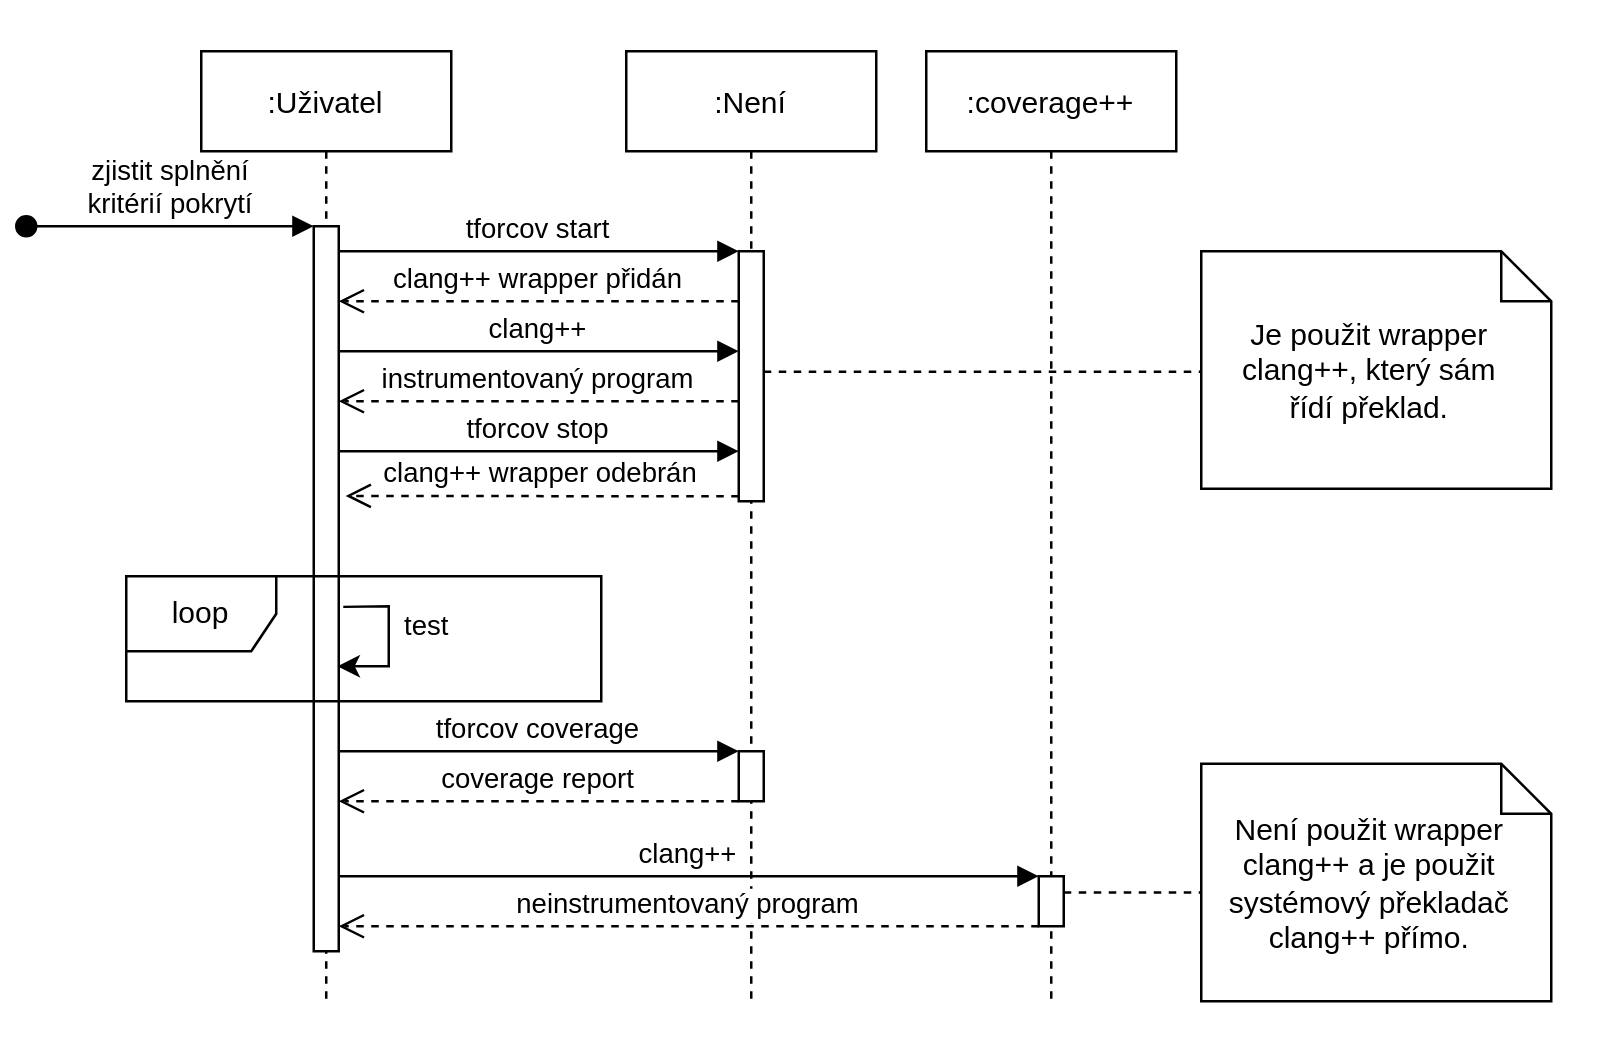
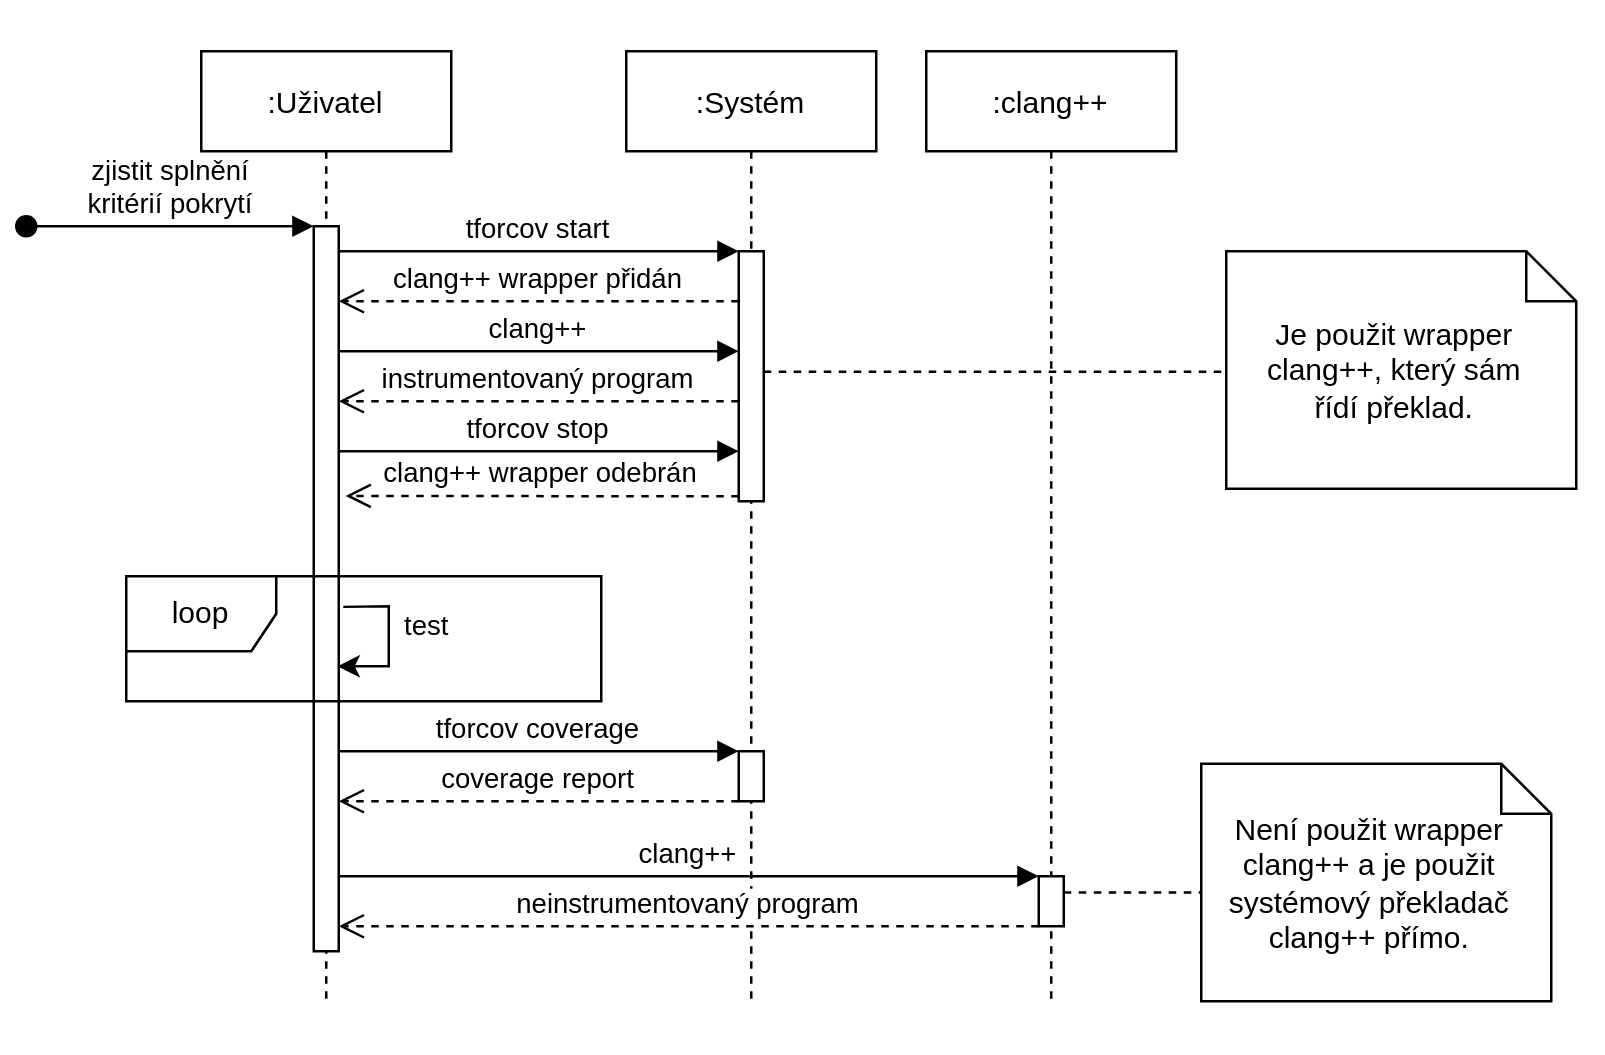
  <mxCell id="0" />
  <mxCell id="1" parent="0" />
  <mxCell id="2" value=":Uživatel" style="shape=umlLifeline;perimeter=lifelinePerimeter;container=1;collapsible=0;recursiveResize=0;rounded=0;shadow=0;strokeWidth=1;" parent="1" vertex="1"><mxGeometry x="50" y="20" width="100" height="380" as="geometry" /></mxCell>
  <mxCell id="3" value="" style="points=[];perimeter=orthogonalPerimeter;rounded=0;shadow=0;strokeWidth=1;" parent="2" vertex="1"><mxGeometry x="45" y="70" width="10" height="290" as="geometry" /></mxCell>
  <mxCell id="4" value="zjistit splnění&#10;kritérií pokrytí" style="verticalAlign=bottom;startArrow=oval;endArrow=block;startSize=8;shadow=0;strokeWidth=1;" parent="2" target="3" edge="1"><mxGeometry relative="1" as="geometry"><mxPoint x="-70" y="70" as="sourcePoint" /></mxGeometry></mxCell>
  <mxCell id="5" value="test" style="endArrow=classic;html=1;rounded=0;entryX=0.943;entryY=0.607;entryDx=0;entryDy=0;entryPerimeter=0;exitX=1.181;exitY=0.525;exitDx=0;exitDy=0;exitPerimeter=0;" edge="1" parent="2" source="3" target="3"><mxGeometry x="-0.165" y="15" width="50" height="50" relative="1" as="geometry"><mxPoint x="56" y="135" as="sourcePoint" /><mxPoint x="120" y="150" as="targetPoint" /><Array as="points"><mxPoint x="75" y="222" /><mxPoint x="75" y="246" /></Array><mxPoint as="offset" /></mxGeometry></mxCell>
- <mxCell id="6" value=":Není" style="shape=umlLifeline;perimeter=lifelinePerimeter;container=1;collapsible=0;recursiveResize=0;rounded=0;shadow=0;strokeWidth=1;" parent="1" vertex="1"><mxGeometry x="220" y="20" width="100" height="380" as="geometry" /></mxCell>
+ <mxCell id="6" value=":Systém" style="shape=umlLifeline;perimeter=lifelinePerimeter;container=1;collapsible=0;recursiveResize=0;rounded=0;shadow=0;strokeWidth=1;" parent="1" vertex="1"><mxGeometry x="220" y="20" width="100" height="380" as="geometry" /></mxCell>
  <mxCell id="7" value="" style="points=[];perimeter=orthogonalPerimeter;rounded=0;shadow=0;strokeWidth=1;" parent="6" vertex="1"><mxGeometry x="45" y="80" width="10" height="100" as="geometry" /></mxCell>
  <mxCell id="8" value="" style="points=[];perimeter=orthogonalPerimeter;rounded=0;shadow=0;strokeWidth=1;" vertex="1" parent="6"><mxGeometry x="45" y="280" width="10" height="20" as="geometry" /></mxCell>
  <mxCell id="9" value="clang++ wrapper přidán" style="verticalAlign=bottom;endArrow=open;dashed=1;endSize=8;shadow=0;strokeWidth=1;" parent="1" source="7" target="3" edge="1"><mxGeometry relative="1" as="geometry"><mxPoint x="205" y="176" as="targetPoint" /><Array as="points"><mxPoint x="240" y="120" /></Array></mxGeometry></mxCell>
  <mxCell id="10" value="tforcov start" style="verticalAlign=bottom;endArrow=block;entryX=0;entryY=0;shadow=0;strokeWidth=1;" parent="1" source="3" target="7" edge="1"><mxGeometry relative="1" as="geometry"><mxPoint x="205" y="100" as="sourcePoint" /><mxPoint as="offset" /></mxGeometry></mxCell>
  <mxCell id="11" value="tforcov coverage" style="verticalAlign=bottom;endArrow=block;shadow=0;strokeWidth=1;" edge="1" parent="1" source="3" target="8"><mxGeometry relative="1" as="geometry"><mxPoint x="105" y="230" as="sourcePoint" /><mxPoint x="220" y="240" as="targetPoint" /><mxPoint as="offset" /><Array as="points"><mxPoint x="240" y="300" /></Array></mxGeometry></mxCell>
  <mxCell id="12" value="coverage report" style="verticalAlign=bottom;endArrow=open;dashed=1;endSize=8;shadow=0;strokeWidth=1;" edge="1" parent="1" source="8" target="3"><mxGeometry relative="1" as="geometry"><mxPoint x="100" y="250" as="targetPoint" /><mxPoint x="220" y="270" as="sourcePoint" /><Array as="points"><mxPoint x="235" y="320" /></Array></mxGeometry></mxCell>
  <mxCell id="13" value="tforcov stop" style="verticalAlign=bottom;endArrow=block;shadow=0;strokeWidth=1;" edge="1" parent="1" source="3" target="7"><mxGeometry relative="1" as="geometry"><mxPoint x="105" y="160" as="sourcePoint" /><mxPoint x="265" y="160" as="targetPoint" /><mxPoint as="offset" /><Array as="points"><mxPoint x="150" y="180" /></Array></mxGeometry></mxCell>
  <mxCell id="14" value="clang++ wrapper odebrán" style="verticalAlign=bottom;endArrow=open;dashed=1;endSize=8;shadow=0;strokeWidth=1;entryX=1.276;entryY=0.372;entryDx=0;entryDy=0;entryPerimeter=0;" edge="1" parent="1" source="7" target="3"><mxGeometry relative="1" as="geometry"><mxPoint x="115" y="130" as="targetPoint" /><mxPoint x="275" y="130" as="sourcePoint" /><Array as="points"><mxPoint x="240" y="198" /></Array></mxGeometry></mxCell>
  <mxCell id="15" value="clang++" style="verticalAlign=bottom;endArrow=block;shadow=0;strokeWidth=1;" edge="1" parent="1" source="3" target="7"><mxGeometry relative="1" as="geometry"><mxPoint x="130" y="149.76" as="sourcePoint" /><mxPoint x="290" y="149.76" as="targetPoint" /><mxPoint as="offset" /><Array as="points"><mxPoint x="175" y="140" /></Array></mxGeometry></mxCell>
  <mxCell id="16" value="instrumentovaný program" style="verticalAlign=bottom;endArrow=open;dashed=1;endSize=8;shadow=0;strokeWidth=1;" edge="1" parent="1" source="7" target="3"><mxGeometry relative="1" as="geometry"><mxPoint x="115" y="130" as="targetPoint" /><mxPoint x="275" y="130" as="sourcePoint" /><Array as="points"><mxPoint x="240" y="160" /></Array></mxGeometry></mxCell>
- <mxCell id="17" value=":coverage++" style="shape=umlLifeline;perimeter=lifelinePerimeter;container=1;collapsible=0;recursiveResize=0;rounded=0;shadow=0;strokeWidth=1;" vertex="1" parent="1"><mxGeometry x="340" y="20" width="100" height="380" as="geometry" /></mxCell>
+ <mxCell id="17" value=":clang++" style="shape=umlLifeline;perimeter=lifelinePerimeter;container=1;collapsible=0;recursiveResize=0;rounded=0;shadow=0;strokeWidth=1;" vertex="1" parent="1"><mxGeometry x="340" y="20" width="100" height="380" as="geometry" /></mxCell>
  <mxCell id="18" value="" style="points=[];perimeter=orthogonalPerimeter;rounded=0;shadow=0;strokeWidth=1;" vertex="1" parent="17"><mxGeometry x="45" y="330" width="10" height="20" as="geometry" /></mxCell>
  <mxCell id="19" value="clang++" style="verticalAlign=bottom;endArrow=block;shadow=0;strokeWidth=1;" edge="1" parent="1" source="3" target="18"><mxGeometry relative="1" as="geometry"><mxPoint x="115" y="150" as="sourcePoint" /><mxPoint x="275" y="150" as="targetPoint" /><mxPoint as="offset" /><Array as="points"><mxPoint x="185" y="350" /></Array></mxGeometry></mxCell>
  <mxCell id="20" value="neinstrumentovaný program" style="verticalAlign=bottom;endArrow=open;dashed=1;endSize=8;shadow=0;strokeWidth=1;" edge="1" parent="1" source="18" target="3"><mxGeometry relative="1" as="geometry"><mxPoint x="115" y="170" as="targetPoint" /><mxPoint x="275" y="170" as="sourcePoint" /><Array as="points"><mxPoint x="250" y="370" /></Array></mxGeometry></mxCell>
  <mxCell id="21" value="Není použit wrapper clang++ a je použit systémový překladač clang++ přímo." style="shape=note;size=20;whiteSpace=wrap;html=1;spacingLeft=10;spacingRight=15;" vertex="1" parent="1"><mxGeometry x="450" y="305" width="140" height="95" as="geometry" /></mxCell>
  <mxCell id="22" value="" style="endArrow=none;dashed=1;html=1;rounded=0;" edge="1" parent="1" source="18" target="21"><mxGeometry width="50" height="50" relative="1" as="geometry"><mxPoint x="340" y="270" as="sourcePoint" /><mxPoint x="390" y="220" as="targetPoint" /></mxGeometry></mxCell>
- <mxCell id="23" value="Je použit wrapper clang++, který sám řídí překlad." style="shape=note;size=20;whiteSpace=wrap;html=1;spacingLeft=10;spacingRight=15;" vertex="1" parent="1"><mxGeometry x="450" y="100" width="140" height="95" as="geometry" /></mxCell>
+ <mxCell id="23" value="Je použit wrapper clang++, který sám řídí překlad." style="shape=note;size=20;whiteSpace=wrap;html=1;spacingLeft=10;spacingRight=15;" vertex="1" parent="1"><mxGeometry x="460" y="100" width="140" height="95" as="geometry" /></mxCell>
  <mxCell id="24" value="" style="endArrow=none;dashed=1;html=1;rounded=0;" edge="1" parent="1" source="7" target="23"><mxGeometry width="50" height="50" relative="1" as="geometry"><mxPoint x="340" y="270" as="sourcePoint" /><mxPoint x="390" y="220" as="targetPoint" /></mxGeometry></mxCell>
  <mxCell id="25" value="loop" style="shape=umlFrame;whiteSpace=wrap;html=1;" vertex="1" parent="1"><mxGeometry x="20" y="230" width="190" height="50" as="geometry" /></mxCell>
